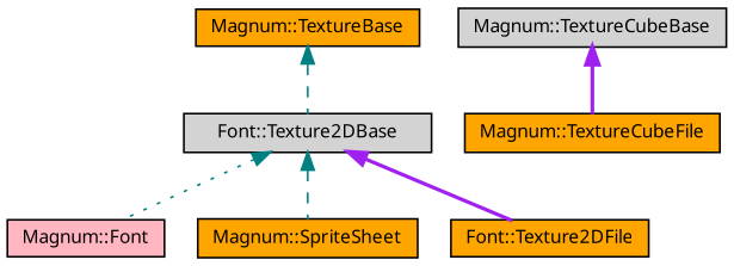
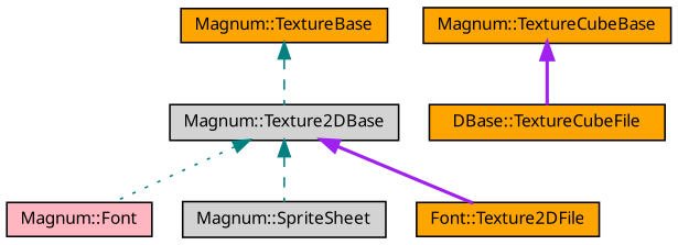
  digraph {
    fontname="Noto Sans"
    node [color=black fillcolor=orange fontname="Noto Sans" fontsize=10 shape=record style=filled]
    edge [color=teal dir=back fontname="Noto Sans" fontsize=10 labelfontname=Helvetica labelfontsize=10 style=dashed]
    n1 [fontcolor=black height=0.2 label="Magnum::TextureBase" width=0.4]
-   n2 [fillcolor=lightgrey height=0.2 label="Font::Texture2DBase" width=0.4]
+   n2 [fillcolor=lightgrey height=0.2 label="Magnum::Texture2DBase" width=0.4]
    n3 [fillcolor=lightpink height=0.2 label="Magnum::Font" width=0.4]
-   n4 [height=0.2 label="Magnum::SpriteSheet" width=0.4]
+   n4 [fillcolor=lightgrey height=0.2 label="Magnum::SpriteSheet" width=0.4]
    n5 [height=0.2 label="Font::Texture2DFile" width=0.4]
-   n6 [fillcolor=lightgrey height=0.2 label="Magnum::TextureCubeBase" width=0.4]
-   n7 [height=0.2 label="Magnum::TextureCubeFile" width=0.4]
+   n6 [height=0.2 label="Magnum::TextureCubeBase" width=0.4]
+   n7 [height=0.2 label="DBase::TextureCubeFile" width=0.4]
    n1 -> n2
    n2 -> n3 [style=dotted]
    n2 -> n4
    n2 -> n5 [color=purple style=bold]
    n6 -> n7 [color=purple style=bold]
  }
